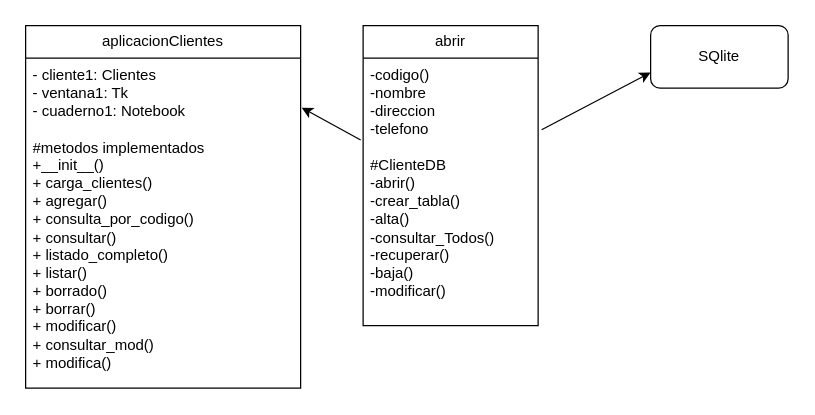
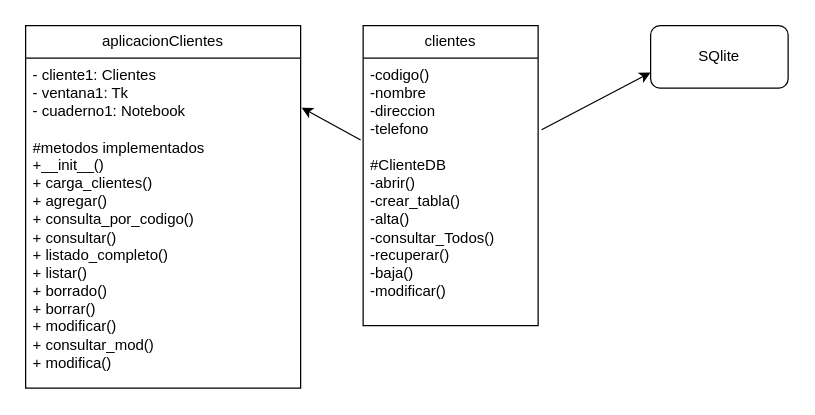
  <mxCell id="0" />
  <mxCell id="1" parent="0" />
- <mxCell id="2" value="abrir" style="swimlane;fontStyle=0;childLayout=stackLayout;horizontal=1;startSize=26;fillColor=none;horizontalStack=0;resizeParent=1;resizeParentMax=0;resizeLast=0;collapsible=1;marginBottom=0;whiteSpace=wrap;html=1;" vertex="1" parent="1"><mxGeometry x="290" y="20" width="140" height="240" as="geometry" /></mxCell>
+ <mxCell id="2" value="clientes" style="swimlane;fontStyle=0;childLayout=stackLayout;horizontal=1;startSize=26;fillColor=none;horizontalStack=0;resizeParent=1;resizeParentMax=0;resizeLast=0;collapsible=1;marginBottom=0;whiteSpace=wrap;html=1;" vertex="1" parent="1"><mxGeometry x="290" y="20" width="140" height="240" as="geometry" /></mxCell>
  <mxCell id="3" value="&lt;div&gt;&lt;span style=&quot;background-color: transparent;&quot;&gt;-codigo()&lt;/span&gt;&lt;/div&gt;&lt;div&gt;&lt;font color=&quot;#000000&quot;&gt;-nombre&lt;/font&gt;&lt;/div&gt;&lt;div&gt;&lt;font color=&quot;#000000&quot;&gt;-direccion&lt;/font&gt;&lt;/div&gt;&lt;div&gt;&lt;font color=&quot;#000000&quot;&gt;-telefono&lt;/font&gt;&lt;/div&gt;&lt;div&gt;&lt;font color=&quot;#000000&quot;&gt;&lt;br&gt;&lt;/font&gt;&lt;/div&gt;&lt;div&gt;&lt;span style=&quot;color: rgb(0, 0, 0);&quot;&gt;#&lt;/span&gt;&lt;span style=&quot;white-space-collapse: preserve; background-color: transparent;&quot;&gt;ClienteDB&lt;/span&gt;&lt;/div&gt;&lt;span style=&quot;color: rgb(0, 0, 0);&quot;&gt;-abrir()&lt;/span&gt;&lt;div&gt;&lt;span style=&quot;color: rgb(0, 0, 0);&quot;&gt;-crear_tabla()&lt;/span&gt;&lt;div&gt;&lt;span style=&quot;color: rgb(0, 0, 0);&quot;&gt;-alta()&lt;/span&gt;&lt;div&gt;&lt;span style=&quot;color: rgb(0, 0, 0);&quot;&gt;-consultar_Todos()&lt;/span&gt;&lt;/div&gt;&lt;div&gt;&lt;span style=&quot;color: rgb(0, 0, 0);&quot;&gt;-recuperar()&lt;/span&gt;&lt;/div&gt;&lt;div&gt;&lt;span style=&quot;color: rgb(0, 0, 0);&quot;&gt;-baja()&lt;/span&gt;&lt;/div&gt;&lt;div&gt;&lt;span style=&quot;color: rgb(0, 0, 0);&quot;&gt;-modificar()&lt;/span&gt;&lt;/div&gt;&lt;div&gt;&lt;span style=&quot;color: rgb(0, 0, 0);&quot;&gt;&lt;br&gt;&lt;/span&gt;&lt;/div&gt;&lt;/div&gt;&lt;/div&gt;" style="text;strokeColor=none;fillColor=none;align=left;verticalAlign=top;spacingLeft=4;spacingRight=4;overflow=hidden;rotatable=0;points=[[0,0.5],[1,0.5]];portConstraint=eastwest;whiteSpace=wrap;html=1;" vertex="1" parent="2"><mxGeometry y="26" width="140" height="214" as="geometry" /></mxCell>
  <mxCell id="4" value="aplicacionClientes" style="swimlane;fontStyle=0;childLayout=stackLayout;horizontal=1;startSize=26;fillColor=none;horizontalStack=0;resizeParent=1;resizeParentMax=0;resizeLast=0;collapsible=1;marginBottom=0;whiteSpace=wrap;html=1;" vertex="1" parent="1"><mxGeometry x="20" y="20" width="220" height="290" as="geometry" /></mxCell>
  <mxCell id="5" value="&lt;div&gt;&lt;font color=&quot;#000000&quot;&gt;- cliente1: Clientes&amp;nbsp; &amp;nbsp; &amp;nbsp; &amp;nbsp; &amp;nbsp; &amp;nbsp; &amp;nbsp; &amp;nbsp;&amp;nbsp;&lt;/font&gt;&lt;/div&gt;&lt;div&gt;&lt;font color=&quot;#000000&quot;&gt;- ventana1: Tk&amp;nbsp; &amp;nbsp; &amp;nbsp; &amp;nbsp; &amp;nbsp; &amp;nbsp; &amp;nbsp; &amp;nbsp; &amp;nbsp; &amp;nbsp; &amp;nbsp;&amp;nbsp;&lt;/font&gt;&lt;/div&gt;&lt;div&gt;&lt;font color=&quot;#000000&quot;&gt;- cuaderno1: Notebook&amp;nbsp;&lt;/font&gt;&lt;/div&gt;&lt;div&gt;&lt;font color=&quot;#000000&quot;&gt;&lt;br&gt;&lt;/font&gt;&lt;/div&gt;&lt;div&gt;&lt;span style=&quot;background-color: transparent;&quot;&gt;#metodos implementados&lt;/span&gt;&lt;/div&gt;&lt;div&gt;&lt;span style=&quot;background-color: transparent;&quot;&gt;+__init__()&amp;nbsp; &amp;nbsp; &amp;nbsp; &amp;nbsp; &amp;nbsp; &amp;nbsp; &amp;nbsp; &amp;nbsp; &amp;nbsp; &amp;nbsp; &amp;nbsp; &amp;nbsp;&amp;nbsp;&lt;/span&gt;&lt;/div&gt;&lt;div&gt;&lt;font&gt;&lt;div style=&quot;&quot;&gt;+ carga_clientes()&amp;nbsp; &amp;nbsp; &amp;nbsp; &amp;nbsp; &amp;nbsp; &amp;nbsp; &amp;nbsp; &amp;nbsp; &amp;nbsp;&lt;/div&gt;&lt;div style=&quot;&quot;&gt;+ agregar()&amp;nbsp; &amp;nbsp; &amp;nbsp; &amp;nbsp; &amp;nbsp; &amp;nbsp; &amp;nbsp; &amp;nbsp; &amp;nbsp; &amp;nbsp; &amp;nbsp; &amp;nbsp;&amp;nbsp;&lt;/div&gt;&lt;div style=&quot;&quot;&gt;+ consulta_por_codigo()&amp;nbsp; &amp;nbsp; &amp;nbsp; &amp;nbsp; &amp;nbsp; &amp;nbsp;&lt;/div&gt;&lt;div style=&quot;&quot;&gt;&lt;span style=&quot;background-color: transparent;&quot;&gt;+ consultar()&amp;nbsp; &amp;nbsp; &amp;nbsp; &amp;nbsp; &amp;nbsp; &amp;nbsp; &amp;nbsp; &amp;nbsp; &amp;nbsp; &amp;nbsp; &amp;nbsp;&amp;nbsp;&lt;/span&gt;&lt;/div&gt;&lt;div style=&quot;&quot;&gt;+ listado_completo()&amp;nbsp; &amp;nbsp; &amp;nbsp; &amp;nbsp; &amp;nbsp; &amp;nbsp; &amp;nbsp;&amp;nbsp;&lt;/div&gt;&lt;div style=&quot;&quot;&gt;+ listar()&amp;nbsp; &amp;nbsp; &amp;nbsp; &amp;nbsp; &amp;nbsp; &amp;nbsp; &amp;nbsp; &amp;nbsp; &amp;nbsp; &amp;nbsp; &amp;nbsp; &amp;nbsp;&amp;nbsp;&lt;/div&gt;&lt;div style=&quot;&quot;&gt;+ borrado()&amp;nbsp; &amp;nbsp; &amp;nbsp; &amp;nbsp; &amp;nbsp; &amp;nbsp; &amp;nbsp; &amp;nbsp; &amp;nbsp; &amp;nbsp; &amp;nbsp; &amp;nbsp;&amp;nbsp;&lt;/div&gt;&lt;div style=&quot;&quot;&gt;+ borrar()&amp;nbsp; &amp;nbsp; &amp;nbsp; &amp;nbsp; &amp;nbsp; &amp;nbsp; &amp;nbsp; &amp;nbsp; &amp;nbsp; &amp;nbsp; &amp;nbsp; &amp;nbsp; &amp;nbsp;&lt;/div&gt;&lt;div style=&quot;&quot;&gt;+ modificar()&amp;nbsp; &amp;nbsp; &amp;nbsp; &amp;nbsp; &amp;nbsp; &amp;nbsp; &amp;nbsp; &amp;nbsp; &amp;nbsp; &amp;nbsp; &amp;nbsp;&amp;nbsp;&lt;/div&gt;&lt;div style=&quot;&quot;&gt;+ consultar_mod()&amp;nbsp; &amp;nbsp; &amp;nbsp; &amp;nbsp; &amp;nbsp; &amp;nbsp; &amp;nbsp; &amp;nbsp; &amp;nbsp;&amp;nbsp;&lt;/div&gt;&lt;div style=&quot;&quot;&gt;+ modifica()&amp;nbsp;&lt;/div&gt;&lt;/font&gt;&lt;/div&gt;" style="text;strokeColor=none;fillColor=none;align=left;verticalAlign=top;spacingLeft=4;spacingRight=4;overflow=hidden;rotatable=0;points=[[0,0.5],[1,0.5]];portConstraint=eastwest;whiteSpace=wrap;html=1;" vertex="1" parent="4"><mxGeometry y="26" width="220" height="264" as="geometry" /></mxCell>
  <mxCell id="6" value="SQlite" style="html=1;whiteSpace=wrap;rounded=1;" vertex="1" parent="1"><mxGeometry x="520" y="20" width="110" height="50" as="geometry" /></mxCell>
  <mxCell id="7" style="edgeStyle=none;html=1;entryX=1.004;entryY=0.15;entryDx=0;entryDy=0;entryPerimeter=0;exitX=-0.014;exitY=0.306;exitDx=0;exitDy=0;exitPerimeter=0;" edge="1" parent="1" source="3" target="5"><mxGeometry relative="1" as="geometry"><mxPoint x="360" y="-87" as="sourcePoint" /><mxPoint x="319" y="-86" as="targetPoint" /></mxGeometry></mxCell>
  <mxCell id="8" style="edgeStyle=none;html=1;entryX=0;entryY=0.75;entryDx=0;entryDy=0;exitX=1.02;exitY=0.268;exitDx=0;exitDy=0;exitPerimeter=0;" edge="1" parent="1" source="3" target="6"><mxGeometry relative="1" as="geometry"><mxPoint x="530" y="55" as="sourcePoint" /><mxPoint x="437" y="64" as="targetPoint" /></mxGeometry></mxCell>
